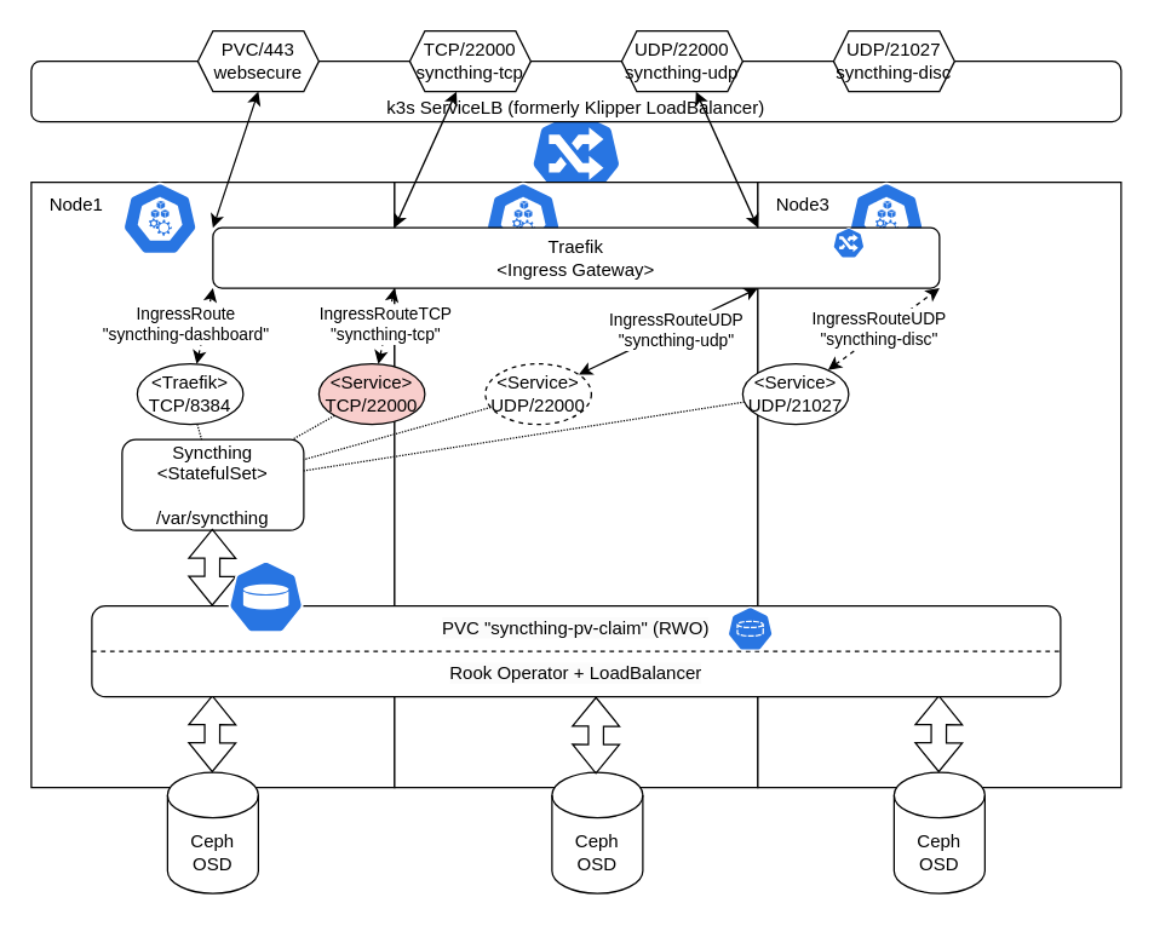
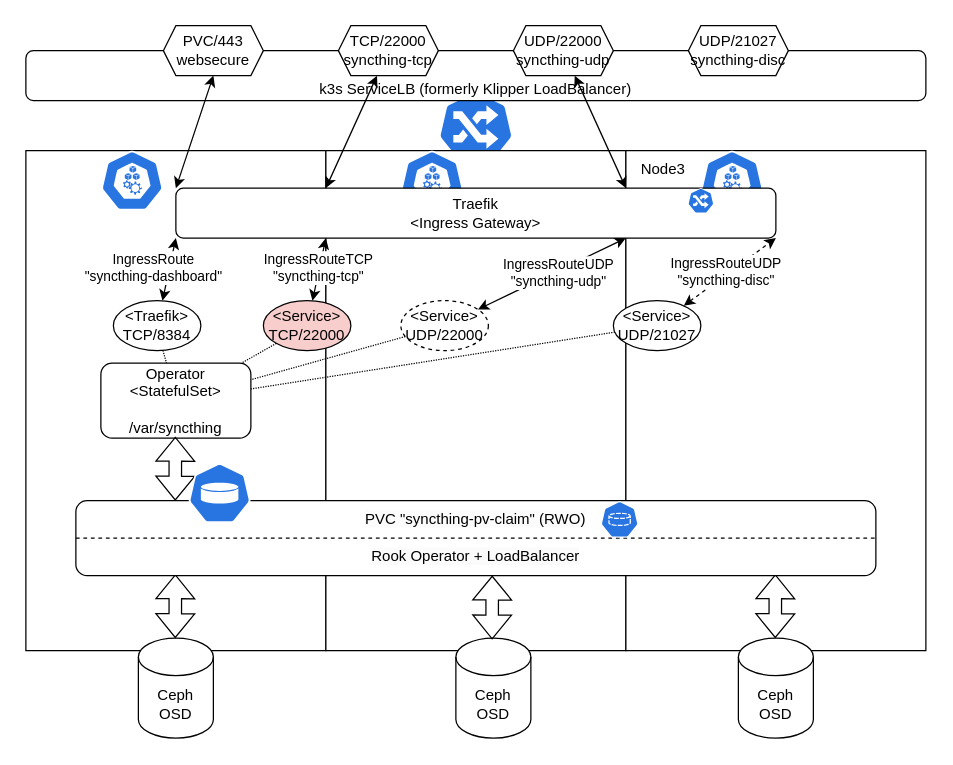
  <mxCell id="0" />
  <mxCell id="1" parent="0" />
  <mxCell id="2" value="" style="sketch=0;html=1;dashed=0;whitespace=wrap;fillColor=#2875E2;strokeColor=#ffffff;points=[[0.005,0.63,0],[0.1,0.2,0],[0.9,0.2,0],[0.5,0,0],[0.995,0.63,0],[0.72,0.99,0],[0.5,1,0],[0.28,0.99,0]];verticalLabelPosition=bottom;align=center;verticalAlign=top;shape=mxgraph.kubernetes.icon;prIcon=ing" vertex="1" parent="1"><mxGeometry x="345" y="72" width="70" height="58" as="geometry" /></mxCell>
  <mxCell id="3" value="" style="rounded=0;whiteSpace=wrap;html=1;" vertex="1" parent="1"><mxGeometry x="20" y="120" width="240" height="400" as="geometry" /></mxCell>
  <mxCell id="4" value="" style="rounded=0;whiteSpace=wrap;html=1;" vertex="1" parent="1"><mxGeometry x="260" y="120" width="240" height="400" as="geometry" /></mxCell>
  <mxCell id="5" value="" style="rounded=0;whiteSpace=wrap;html=1;" vertex="1" parent="1"><mxGeometry x="500" y="120" width="240" height="400" as="geometry" /></mxCell>
- <mxCell id="6" value="Node1" style="text;html=1;strokeColor=none;fillColor=none;align=center;verticalAlign=middle;whiteSpace=wrap;rounded=0;" vertex="1" parent="1"><mxGeometry x="20" y="120" width="60" height="30" as="geometry" /></mxCell>
  <mxCell id="7" value="Node3" style="text;html=1;strokeColor=none;fillColor=none;align=center;verticalAlign=middle;whiteSpace=wrap;rounded=0;" vertex="1" parent="1"><mxGeometry x="500" y="120" width="60" height="30" as="geometry" /></mxCell>
  <mxCell id="8" value="Ceph OSD" style="shape=cylinder3;whiteSpace=wrap;html=1;boundedLbl=1;backgroundOutline=1;size=15;" vertex="1" parent="1"><mxGeometry x="110" y="510" width="60" height="80" as="geometry" /></mxCell>
  <mxCell id="9" value="Ceph OSD" style="shape=cylinder3;whiteSpace=wrap;html=1;boundedLbl=1;backgroundOutline=1;size=15;" vertex="1" parent="1"><mxGeometry x="364" y="510" width="60" height="80" as="geometry" /></mxCell>
  <mxCell id="10" value="Ceph OSD" style="shape=cylinder3;whiteSpace=wrap;html=1;boundedLbl=1;backgroundOutline=1;size=15;" vertex="1" parent="1"><mxGeometry x="590" y="510" width="60" height="80" as="geometry" /></mxCell>
  <mxCell id="11" value="" style="shape=flexArrow;endArrow=classic;startArrow=classic;html=1;rounded=0;entryX=0.122;entryY=0.983;entryDx=0;entryDy=0;entryPerimeter=0;" edge="1" parent="1"><mxGeometry width="100" height="100" relative="1" as="geometry"><mxPoint x="139.5" y="510" as="sourcePoint" /><mxPoint x="139.58" y="458.98" as="targetPoint" /></mxGeometry></mxCell>
  <mxCell id="12" value="" style="shape=flexArrow;endArrow=classic;startArrow=classic;html=1;rounded=0;entryX=0.122;entryY=0.983;entryDx=0;entryDy=0;entryPerimeter=0;" edge="1" parent="1"><mxGeometry width="100" height="100" relative="1" as="geometry"><mxPoint x="393" y="511.02" as="sourcePoint" /><mxPoint x="393.08" y="460" as="targetPoint" /></mxGeometry></mxCell>
  <mxCell id="13" value="" style="shape=flexArrow;endArrow=classic;startArrow=classic;html=1;rounded=0;entryX=0.122;entryY=0.983;entryDx=0;entryDy=0;entryPerimeter=0;" edge="1" parent="1"><mxGeometry width="100" height="100" relative="1" as="geometry"><mxPoint x="619.5" y="510" as="sourcePoint" /><mxPoint x="619.58" y="458.98" as="targetPoint" /></mxGeometry></mxCell>
- <mxCell id="14" value="Syncthing &amp;lt;StatefulSet&amp;gt;&lt;br&gt;&lt;br&gt;/var/syncthing" style="rounded=1;whiteSpace=wrap;html=1;" vertex="1" parent="1"><mxGeometry x="80" y="290" width="120" height="60" as="geometry" /></mxCell>
+ <mxCell id="14" value="Operator &amp;lt;StatefulSet&amp;gt;&lt;br&gt;&lt;br&gt;/var/syncthing" style="rounded=1;whiteSpace=wrap;html=1;" vertex="1" parent="1"><mxGeometry x="80" y="290" width="120" height="60" as="geometry" /></mxCell>
  <mxCell id="15" value="" style="shape=flexArrow;endArrow=classic;startArrow=classic;html=1;rounded=0;entryX=0.122;entryY=0.983;entryDx=0;entryDy=0;entryPerimeter=0;" edge="1" parent="1"><mxGeometry width="100" height="100" relative="1" as="geometry"><mxPoint x="139.5" y="400" as="sourcePoint" /><mxPoint x="139.58" y="348.98" as="targetPoint" /></mxGeometry></mxCell>
  <mxCell id="16" value="" style="group" vertex="1" connectable="0" parent="1"><mxGeometry x="60" y="400" width="640" height="60" as="geometry" /></mxCell>
  <mxCell id="17" value="" style="rounded=1;whiteSpace=wrap;html=1;" vertex="1" parent="16"><mxGeometry width="640" height="60" as="geometry" /></mxCell>
  <mxCell id="18" value="" style="endArrow=none;dashed=1;html=1;rounded=0;entryX=1;entryY=0.5;entryDx=0;entryDy=0;exitX=0;exitY=0.5;exitDx=0;exitDy=0;" edge="1" parent="16" source="17" target="17"><mxGeometry width="50" height="50" relative="1" as="geometry"><mxPoint x="300" y="-20" as="sourcePoint" /><mxPoint x="350" y="-70" as="targetPoint" /></mxGeometry></mxCell>
  <mxCell id="19" value="&lt;meta charset=&quot;utf-8&quot;&gt;&lt;span style=&quot;color: rgb(0, 0, 0); font-family: Helvetica; font-size: 12px; font-style: normal; font-variant-ligatures: normal; font-variant-caps: normal; font-weight: 400; letter-spacing: normal; orphans: 2; text-align: center; text-indent: 0px; text-transform: none; widows: 2; word-spacing: 0px; -webkit-text-stroke-width: 0px; background-color: rgb(251, 251, 251); text-decoration-thickness: initial; text-decoration-style: initial; text-decoration-color: initial; float: none; display: inline !important;&quot;&gt;PVC &quot;syncthing-pv-claim&quot; (RWO)&lt;/span&gt;" style="text;html=1;strokeColor=none;fillColor=none;align=center;verticalAlign=middle;whiteSpace=wrap;rounded=0;" vertex="1" parent="16"><mxGeometry x="210" width="220" height="30" as="geometry" /></mxCell>
  <mxCell id="20" value="&lt;span style=&quot;color: rgb(0, 0, 0); font-family: Helvetica; font-size: 12px; font-style: normal; font-variant-ligatures: normal; font-variant-caps: normal; font-weight: 400; letter-spacing: normal; orphans: 2; text-align: center; text-indent: 0px; text-transform: none; widows: 2; word-spacing: 0px; -webkit-text-stroke-width: 0px; background-color: rgb(251, 251, 251); text-decoration-thickness: initial; text-decoration-style: initial; text-decoration-color: initial; float: none; display: inline !important;&quot;&gt;Rook Operator + LoadBalancer&lt;br&gt;&lt;/span&gt;" style="text;html=1;strokeColor=none;fillColor=none;align=center;verticalAlign=middle;whiteSpace=wrap;rounded=0;" vertex="1" parent="16"><mxGeometry x="210" y="30" width="220" height="30" as="geometry" /></mxCell>
  <mxCell id="21" value="" style="sketch=0;html=1;dashed=0;whitespace=wrap;fillColor=#2875E2;strokeColor=#ffffff;points=[[0.005,0.63,0],[0.1,0.2,0],[0.9,0.2,0],[0.5,0,0],[0.995,0.63,0],[0.72,0.99,0],[0.5,1,0],[0.28,0.99,0]];verticalLabelPosition=bottom;align=center;verticalAlign=top;shape=mxgraph.kubernetes.icon;prIcon=pv" vertex="1" parent="16"><mxGeometry x="90" y="-30" width="50" height="48" as="geometry" /></mxCell>
  <mxCell id="22" value="" style="sketch=0;html=1;dashed=0;whitespace=wrap;fillColor=#2875E2;strokeColor=#ffffff;points=[[0.005,0.63,0],[0.1,0.2,0],[0.9,0.2,0],[0.5,0,0],[0.995,0.63,0],[0.72,0.99,0],[0.5,1,0],[0.28,0.99,0]];verticalLabelPosition=bottom;align=center;verticalAlign=top;shape=mxgraph.kubernetes.icon;prIcon=pvc" vertex="1" parent="16"><mxGeometry x="420" width="30" height="30" as="geometry" /></mxCell>
  <mxCell id="23" style="rounded=0;orthogonalLoop=1;jettySize=auto;html=1;strokeWidth=1;dashed=1;endArrow=none;endFill=0;dashPattern=1 1;" edge="1" parent="1" source="24" target="14"><mxGeometry relative="1" as="geometry" /></mxCell>
  <mxCell id="24" value="&amp;lt;Traefik&amp;gt;&lt;br&gt;TCP/8384" style="ellipse;whiteSpace=wrap;html=1;" vertex="1" parent="1"><mxGeometry x="90" y="240" width="70" height="40" as="geometry" /></mxCell>
  <mxCell id="25" value="&amp;lt;Service&amp;gt;&lt;br&gt;UDP/22000" style="ellipse;whiteSpace=wrap;html=1;dashed=1;" vertex="1" parent="1"><mxGeometry x="320" y="240" width="70" height="40" as="geometry" /></mxCell>
  <mxCell id="26" style="rounded=0;orthogonalLoop=1;jettySize=auto;html=1;strokeWidth=1;dashed=1;endArrow=none;endFill=0;dashPattern=1 1;" edge="1" parent="1" source="30" target="14"><mxGeometry relative="1" as="geometry"><mxPoint x="125" y="270" as="sourcePoint" /><mxPoint x="120" y="300" as="targetPoint" /></mxGeometry></mxCell>
  <mxCell id="27" style="rounded=0;orthogonalLoop=1;jettySize=auto;html=1;strokeWidth=1;dashed=1;endArrow=none;endFill=0;dashPattern=1 1;" edge="1" parent="1" source="25" target="14"><mxGeometry relative="1" as="geometry"><mxPoint x="220" y="268" as="sourcePoint" /><mxPoint x="184" y="300" as="targetPoint" /></mxGeometry></mxCell>
  <mxCell id="28" style="rounded=0;orthogonalLoop=1;jettySize=auto;html=1;strokeWidth=1;dashed=1;endArrow=none;endFill=0;dashPattern=1 1;" edge="1" parent="1" source="31" target="14"><mxGeometry relative="1" as="geometry"><mxPoint x="300" y="266" as="sourcePoint" /><mxPoint x="210" y="304" as="targetPoint" /></mxGeometry></mxCell>
  <mxCell id="29" value="" style="sketch=0;html=1;dashed=0;whitespace=wrap;fillColor=#2875E2;strokeColor=#ffffff;points=[[0.005,0.63,0],[0.1,0.2,0],[0.9,0.2,0],[0.5,0,0],[0.995,0.63,0],[0.72,0.99,0],[0.5,1,0],[0.28,0.99,0]];verticalLabelPosition=bottom;align=center;verticalAlign=top;shape=mxgraph.kubernetes.icon;prIcon=node" vertex="1" parent="1"><mxGeometry x="80" y="120" width="50" height="48" as="geometry" /></mxCell>
  <mxCell id="30" value="&amp;lt;Service&amp;gt;&lt;br&gt;TCP/22000" style="ellipse;whiteSpace=wrap;html=1;fillColor=#f8cecc;" vertex="1" parent="1"><mxGeometry x="210" y="240" width="70" height="40" as="geometry" /></mxCell>
  <mxCell id="31" value="&amp;lt;Service&amp;gt;&lt;br&gt;UDP/21027" style="ellipse;whiteSpace=wrap;html=1;" vertex="1" parent="1"><mxGeometry x="490" y="240" width="70" height="40" as="geometry" /></mxCell>
  <mxCell id="32" value="" style="group" vertex="1" connectable="0" parent="1"><mxGeometry x="140" y="150" width="480" height="40" as="geometry" /></mxCell>
  <mxCell id="33" value="" style="sketch=0;html=1;dashed=0;whitespace=wrap;fillColor=#2875E2;strokeColor=#ffffff;points=[[0.005,0.63,0],[0.1,0.2,0],[0.9,0.2,0],[0.5,0,0],[0.995,0.63,0],[0.72,0.99,0],[0.5,1,0],[0.28,0.99,0]];verticalLabelPosition=bottom;align=center;verticalAlign=top;shape=mxgraph.kubernetes.icon;prIcon=node" vertex="1" parent="32"><mxGeometry x="420" y="-30" width="50" height="48" as="geometry" /></mxCell>
  <mxCell id="34" value="" style="sketch=0;html=1;dashed=0;whitespace=wrap;fillColor=#2875E2;strokeColor=#ffffff;points=[[0.005,0.63,0],[0.1,0.2,0],[0.9,0.2,0],[0.5,0,0],[0.995,0.63,0],[0.72,0.99,0],[0.5,1,0],[0.28,0.99,0]];verticalLabelPosition=bottom;align=center;verticalAlign=top;shape=mxgraph.kubernetes.icon;prIcon=node" vertex="1" parent="32"><mxGeometry x="180" y="-30" width="50" height="48" as="geometry" /></mxCell>
  <mxCell id="35" value="Traefik&lt;br&gt;&amp;lt;Ingress Gateway&amp;gt;" style="rounded=1;whiteSpace=wrap;html=1;" vertex="1" parent="32"><mxGeometry width="480" height="40" as="geometry" /></mxCell>
  <mxCell id="36" value="" style="sketch=0;html=1;dashed=0;whitespace=wrap;fillColor=#2875E2;strokeColor=#ffffff;points=[[0.005,0.63,0],[0.1,0.2,0],[0.9,0.2,0],[0.5,0,0],[0.995,0.63,0],[0.72,0.99,0],[0.5,1,0],[0.28,0.99,0]];verticalLabelPosition=bottom;align=center;verticalAlign=top;shape=mxgraph.kubernetes.icon;prIcon=ing" vertex="1" parent="32"><mxGeometry x="360" width="120" height="20" as="geometry" /></mxCell>
- <mxCell id="37" value="IngressRoute&lt;br&gt;&quot;syncthing-dashboard&quot;" style="endArrow=classic;startArrow=classic;html=1;rounded=0;entryX=0;entryY=1;entryDx=0;entryDy=0;dashed=1;" edge="1" parent="1" source="24" target="35"><mxGeometry x="-0.065" y="13" width="50" height="50" relative="1" as="geometry"><mxPoint x="115" y="260" as="sourcePoint" /><mxPoint x="165" y="210" as="targetPoint" /><mxPoint as="offset" /></mxGeometry></mxCell>
- <mxCell id="38" value="" style="endArrow=classic;startArrow=classic;html=1;rounded=0;entryX=0.25;entryY=1;entryDx=0;entryDy=0;dashed=1;" edge="1" parent="1" source="30" target="35"><mxGeometry width="50" height="50" relative="1" as="geometry"><mxPoint x="167" y="262" as="sourcePoint" /><mxPoint x="330" y="220" as="targetPoint" /></mxGeometry></mxCell>
+ <mxCell id="37" value="IngressRoute&lt;br&gt;&quot;syncthing-dashboard&quot;" style="endArrow=classic;startArrow=classic;html=1;rounded=0;entryX=0;entryY=1;entryDx=0;entryDy=0;" edge="1" parent="1" source="24" target="35"><mxGeometry x="-0.065" y="13" width="50" height="50" relative="1" as="geometry"><mxPoint x="115" y="260" as="sourcePoint" /><mxPoint x="165" y="210" as="targetPoint" /><mxPoint as="offset" /></mxGeometry></mxCell>
+ <mxCell id="38" value="" style="endArrow=classic;startArrow=classic;html=1;rounded=0;entryX=0.25;entryY=1;entryDx=0;entryDy=0;" edge="1" parent="1" source="30" target="35"><mxGeometry width="50" height="50" relative="1" as="geometry"><mxPoint x="167" y="262" as="sourcePoint" /><mxPoint x="330" y="220" as="targetPoint" /></mxGeometry></mxCell>
  <mxCell id="39" value="IngressRouteTCP&lt;br&gt;&quot;syncthing-tcp&quot;" style="edgeLabel;html=1;align=center;verticalAlign=middle;resizable=0;points=[];" vertex="1" connectable="0" parent="38"><mxGeometry x="0.036" y="1" relative="1" as="geometry"><mxPoint as="offset" /></mxGeometry></mxCell>
  <mxCell id="40" value="" style="endArrow=classic;startArrow=classic;html=1;rounded=0;entryX=0.75;entryY=1;entryDx=0;entryDy=0;" edge="1" parent="1" source="25" target="35"><mxGeometry width="50" height="50" relative="1" as="geometry"><mxPoint x="282" y="257" as="sourcePoint" /><mxPoint x="360" y="220" as="targetPoint" /></mxGeometry></mxCell>
  <mxCell id="41" value="IngressRouteUDP&lt;br&gt;&quot;syncthing-udp&quot;" style="edgeLabel;html=1;align=center;verticalAlign=middle;resizable=0;points=[];" vertex="1" connectable="0" parent="40"><mxGeometry x="0.06" y="-1" relative="1" as="geometry"><mxPoint as="offset" /></mxGeometry></mxCell>
  <mxCell id="42" value="" style="endArrow=classic;startArrow=classic;html=1;rounded=0;entryX=1;entryY=1;entryDx=0;entryDy=0;dashed=1;" edge="1" parent="1" source="31" target="35"><mxGeometry width="50" height="50" relative="1" as="geometry"><mxPoint x="384" y="253" as="sourcePoint" /><mxPoint x="420" y="220" as="targetPoint" /></mxGeometry></mxCell>
  <mxCell id="43" value="IngressRouteUDP&lt;br&gt;&quot;syncthing-disc&quot;" style="edgeLabel;html=1;align=center;verticalAlign=middle;resizable=0;points=[];" vertex="1" connectable="0" parent="42"><mxGeometry x="-0.072" y="3" relative="1" as="geometry"><mxPoint x="1" as="offset" /></mxGeometry></mxCell>
  <mxCell id="44" value="k3s ServiceLB (formerly Klipper LoadBalancer)" style="rounded=1;whiteSpace=wrap;html=1;verticalAlign=bottom;" vertex="1" parent="1"><mxGeometry x="20" y="40" width="720" height="40" as="geometry" /></mxCell>
  <mxCell id="45" value="PVC/443 websecure" style="shape=hexagon;perimeter=hexagonPerimeter2;whiteSpace=wrap;html=1;fixedSize=1;size=10;" vertex="1" parent="1"><mxGeometry x="130" y="20" width="80" height="40" as="geometry" /></mxCell>
  <mxCell id="46" value="TCP/22000 syncthing-tcp" style="shape=hexagon;perimeter=hexagonPerimeter2;whiteSpace=wrap;html=1;fixedSize=1;size=10;" vertex="1" parent="1"><mxGeometry x="270" y="20" width="80" height="40" as="geometry" /></mxCell>
  <mxCell id="47" value="UDP/22000 syncthing-udp" style="shape=hexagon;perimeter=hexagonPerimeter2;whiteSpace=wrap;html=1;fixedSize=1;size=10;" vertex="1" parent="1"><mxGeometry x="410" y="20" width="80" height="40" as="geometry" /></mxCell>
  <mxCell id="48" value="UDP/21027 syncthing-disc" style="shape=hexagon;perimeter=hexagonPerimeter2;whiteSpace=wrap;html=1;fixedSize=1;size=10;" vertex="1" parent="1"><mxGeometry x="550" y="20" width="80" height="40" as="geometry" /></mxCell>
  <mxCell id="49" style="rounded=0;orthogonalLoop=1;jettySize=auto;html=1;exitX=0;exitY=0;exitDx=0;exitDy=0;startArrow=classic;startFill=1;" edge="1" parent="1" source="35"><mxGeometry relative="1" as="geometry"><mxPoint x="170" y="60" as="targetPoint" /></mxGeometry></mxCell>
  <mxCell id="50" style="rounded=0;orthogonalLoop=1;jettySize=auto;html=1;exitX=0.25;exitY=0;exitDx=0;exitDy=0;startArrow=classic;startFill=1;" edge="1" parent="1" source="35" target="46"><mxGeometry relative="1" as="geometry"><mxPoint x="275" y="150" as="sourcePoint" /><mxPoint x="305" y="60" as="targetPoint" /></mxGeometry></mxCell>
  <mxCell id="51" style="rounded=0;orthogonalLoop=1;jettySize=auto;html=1;exitX=0.75;exitY=0;exitDx=0;exitDy=0;startArrow=classic;startFill=1;" edge="1" parent="1" source="35" target="47"><mxGeometry relative="1" as="geometry"><mxPoint x="270" y="160" as="sourcePoint" /><mxPoint x="311" y="70" as="targetPoint" /></mxGeometry></mxCell>
